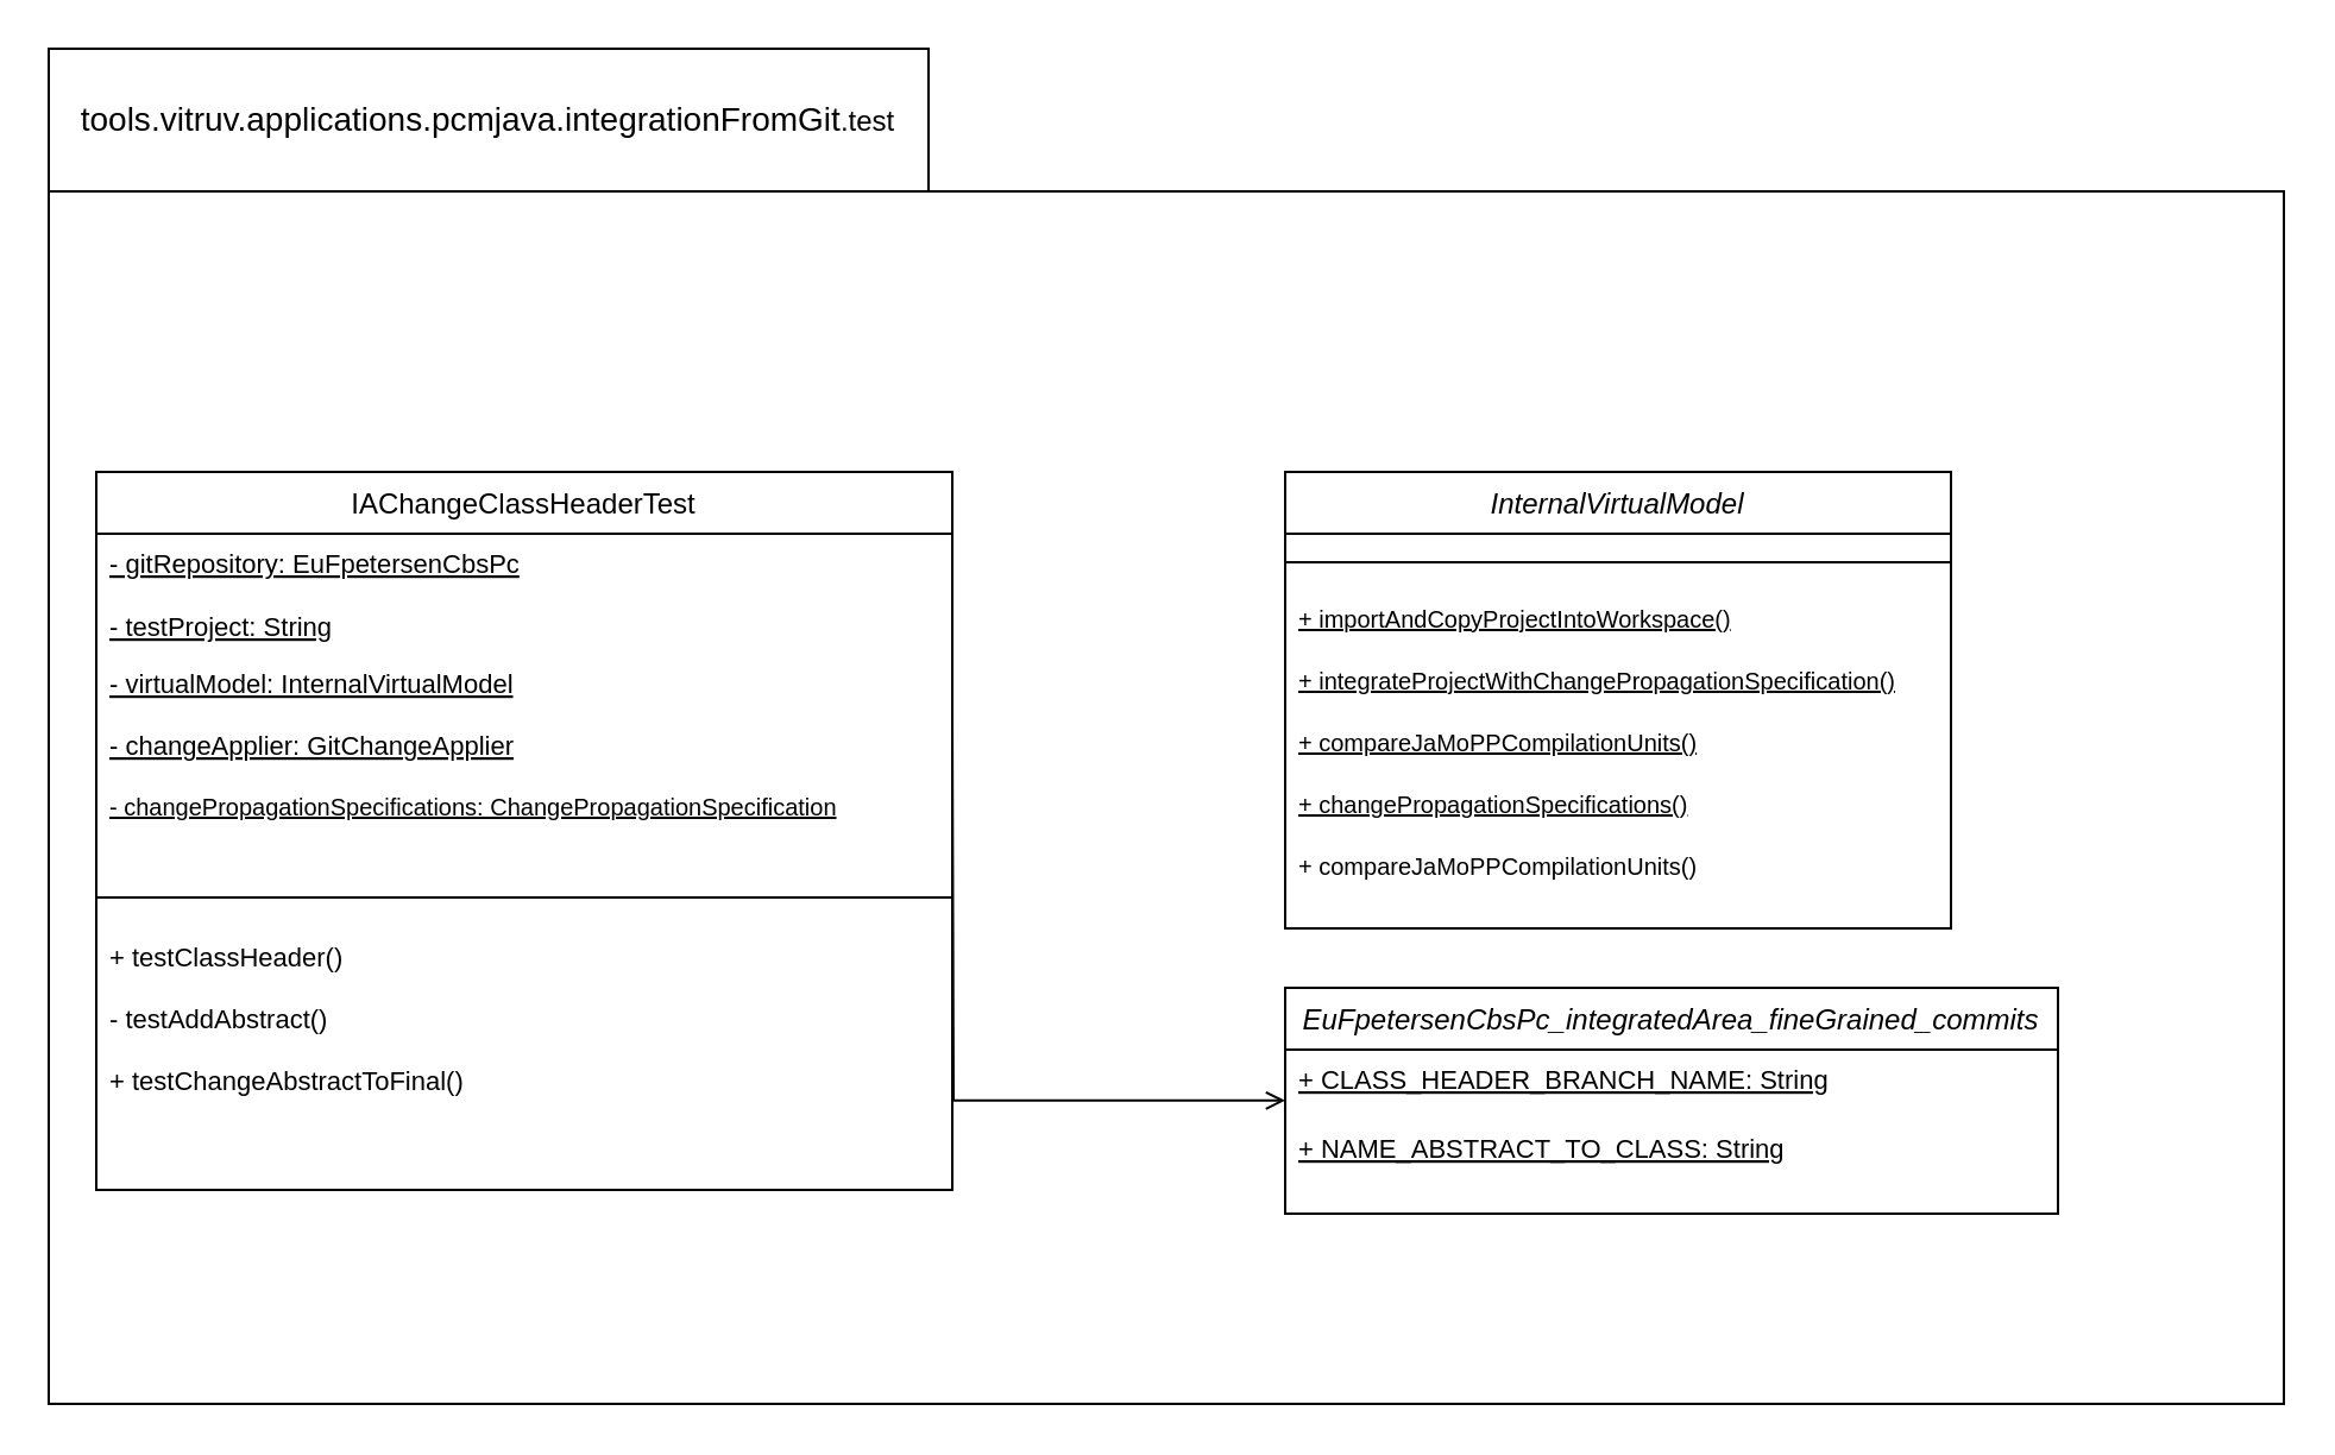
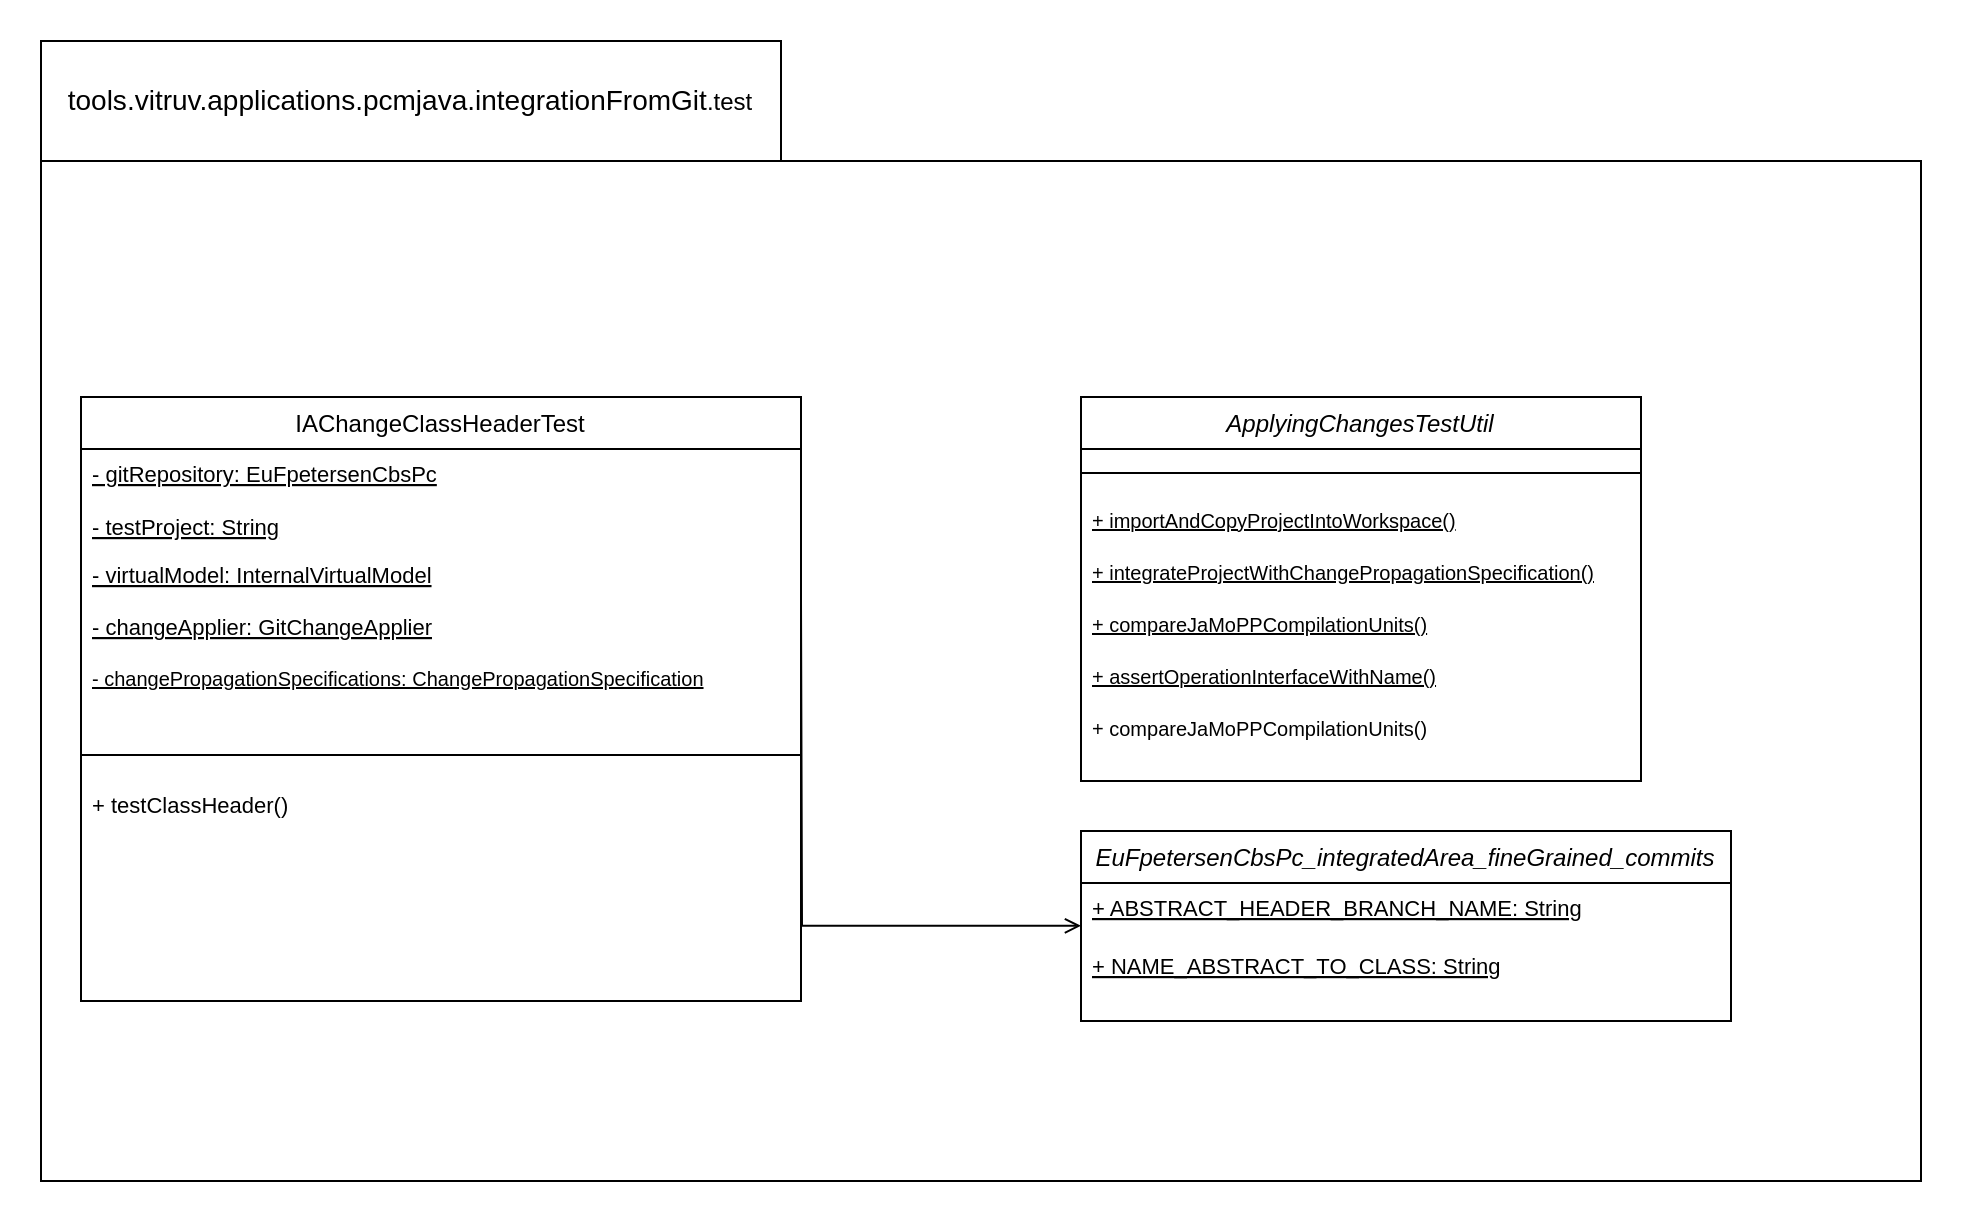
  <mxCell id="0" />
  <mxCell id="1" parent="0" />
  <mxCell id="2" value="" style="rounded=0;whiteSpace=wrap;html=1;" vertex="1" parent="1"><mxGeometry x="20" width="940" height="510" as="geometry" y="80" /></mxCell>
  <mxCell id="3" value="&lt;font style=&quot;font-size: 14px&quot;&gt;&lt;span style=&quot;color: rgb(0 , 0 , 0)&quot;&gt;tools&lt;/span&gt;&lt;span style=&quot;color: #000000&quot;&gt;.&lt;/span&gt;&lt;span style=&quot;color: rgb(0 , 0 , 0)&quot;&gt;vitruv&lt;/span&gt;&lt;span style=&quot;color: #000000&quot;&gt;.&lt;/span&gt;&lt;span style=&quot;color: rgb(0 , 0 , 0)&quot;&gt;applications&lt;/span&gt;&lt;span style=&quot;color: #000000&quot;&gt;.&lt;/span&gt;&lt;span style=&quot;color: rgb(0 , 0 , 0)&quot;&gt;pcmjava&lt;/span&gt;&lt;span style=&quot;color: #000000&quot;&gt;.&lt;/span&gt;&lt;span style=&quot;color: rgb(0 , 0 , 0)&quot;&gt;integrationFromGit&lt;/span&gt;&lt;/font&gt;.test" style="rounded=0;whiteSpace=wrap;html=1;fontStyle=0" vertex="1" parent="1"><mxGeometry x="20" y="20" width="370" height="60" as="geometry" /></mxCell>
  <mxCell id="4" value="+ compareJaMoPPCompilationUnits()" style="text;align=left;verticalAlign=top;spacingLeft=4;spacingRight=4;overflow=hidden;rotatable=0;points=[[0,0.5],[1,0.5]];portConstraint=eastwest;fontSize=10;fontStyle=4" vertex="1" parent="1"><mxGeometry x="540" y="300" width="220" height="26" as="geometry" /></mxCell>
- <mxCell id="5" value="InternalVirtualModel" style="swimlane;fontStyle=2;align=center;verticalAlign=top;childLayout=stackLayout;horizontal=1;startSize=26;horizontalStack=0;resizeParent=1;resizeLast=0;collapsible=1;marginBottom=0;rounded=0;shadow=0;strokeWidth=1;" parent="1" vertex="1"><mxGeometry x="540" y="198" width="280" height="192" as="geometry"><mxRectangle x="550" y="140" width="160" height="26" as="alternateBounds" /></mxGeometry></mxCell>
+ <mxCell id="5" value="ApplyingChangesTestUtil" style="swimlane;fontStyle=2;align=center;verticalAlign=top;childLayout=stackLayout;horizontal=1;startSize=26;horizontalStack=0;resizeParent=1;resizeLast=0;collapsible=1;marginBottom=0;rounded=0;shadow=0;strokeWidth=1;" parent="1" vertex="1"><mxGeometry x="540" y="198" width="280" height="192" as="geometry"><mxRectangle x="550" y="140" width="160" height="26" as="alternateBounds" /></mxGeometry></mxCell>
  <mxCell id="6" value="" style="line;html=1;strokeWidth=1;align=left;verticalAlign=middle;spacingTop=-1;spacingLeft=3;spacingRight=3;rotatable=0;labelPosition=right;points=[];portConstraint=eastwest;" parent="5" vertex="1"><mxGeometry y="26" width="280" height="24" as="geometry" /></mxCell>
  <mxCell id="7" value="+ importAndCopyProjectIntoWorkspace()" style="text;align=left;verticalAlign=top;spacingLeft=4;spacingRight=4;overflow=hidden;rotatable=0;points=[[0,0.5],[1,0.5]];portConstraint=eastwest;fontSize=10;fontStyle=4" parent="5" vertex="1"><mxGeometry y="50" width="280" height="26" as="geometry" /></mxCell>
  <mxCell id="8" value="+ integrateProjectWithChangePropagationSpecification()" style="text;align=left;verticalAlign=top;spacingLeft=4;spacingRight=4;overflow=hidden;rotatable=0;points=[[0,0.5],[1,0.5]];portConstraint=eastwest;fontSize=10;fontStyle=4" parent="5" vertex="1"><mxGeometry y="76" width="280" height="26" as="geometry" /></mxCell>
- <mxCell id="9" value="+ changePropagationSpecifications()" style="text;align=left;verticalAlign=top;spacingLeft=4;spacingRight=4;overflow=hidden;rotatable=0;points=[[0,0.5],[1,0.5]];portConstraint=eastwest;fontSize=10;fontStyle=4" vertex="1" parent="1"><mxGeometry x="540" y="326" width="210" height="26" as="geometry" /></mxCell>
+ <mxCell id="9" value="+ assertOperationInterfaceWithName()" style="text;align=left;verticalAlign=top;spacingLeft=4;spacingRight=4;overflow=hidden;rotatable=0;points=[[0,0.5],[1,0.5]];portConstraint=eastwest;fontSize=10;fontStyle=4" vertex="1" parent="1"><mxGeometry x="540" y="326" width="210" height="26" as="geometry" /></mxCell>
  <mxCell id="10" value="+ compareJaMoPPCompilationUnits()" style="text;align=left;verticalAlign=top;spacingLeft=4;spacingRight=4;overflow=hidden;rotatable=0;points=[[0,0.5],[1,0.5]];portConstraint=eastwest;fontSize=10;" vertex="1" parent="1"><mxGeometry x="540" y="352" width="210" height="26" as="geometry" /></mxCell>
  <mxCell id="11" value="+ NAME_ABSTRACT_TO_CLASS: String" style="text;align=left;verticalAlign=top;spacingLeft=4;spacingRight=4;overflow=hidden;rotatable=0;points=[[0,0.5],[1,0.5]];portConstraint=eastwest;fontSize=11;fontStyle=4" vertex="1" parent="1"><mxGeometry x="540" y="470" width="325" height="26" as="geometry" /></mxCell>
  <mxCell id="12" value="EuFpetersenCbsPc_integratedArea_fineGrained_commits" style="swimlane;fontStyle=2;align=center;verticalAlign=top;childLayout=stackLayout;horizontal=1;startSize=26;horizontalStack=0;resizeParent=1;resizeLast=0;collapsible=1;marginBottom=0;rounded=0;shadow=0;strokeWidth=1;" vertex="1" parent="1"><mxGeometry x="540" y="415" width="325" height="95" as="geometry"><mxRectangle x="230" y="140" width="160" height="26" as="alternateBounds" /></mxGeometry></mxCell>
- <mxCell id="13" value="+ CLASS_HEADER_BRANCH_NAME: String" style="text;align=left;verticalAlign=top;spacingLeft=4;spacingRight=4;overflow=hidden;rotatable=0;points=[[0,0.5],[1,0.5]];portConstraint=eastwest;fontSize=11;fontStyle=4" vertex="1" parent="12"><mxGeometry y="26" width="325" height="26" as="geometry" /></mxCell>
+ <mxCell id="13" value="+ ABSTRACT_HEADER_BRANCH_NAME: String" style="text;align=left;verticalAlign=top;spacingLeft=4;spacingRight=4;overflow=hidden;rotatable=0;points=[[0,0.5],[1,0.5]];portConstraint=eastwest;fontSize=11;fontStyle=4" vertex="1" parent="12"><mxGeometry y="26" width="325" height="26" as="geometry" /></mxCell>
  <mxCell id="14" value="- virtualModel: InternalVirtualModel" style="text;align=left;verticalAlign=middle;spacingLeft=4;spacingRight=4;overflow=hidden;rotatable=0;points=[[0,0.5],[1,0.5]];portConstraint=eastwest;fontSize=11;fontStyle=4" vertex="1" parent="1"><mxGeometry x="40" y="274" width="200" height="26" as="geometry" /></mxCell>
  <mxCell id="15" value="- changeApplier: GitChangeApplier" style="text;align=left;verticalAlign=middle;spacingLeft=4;spacingRight=4;overflow=hidden;rotatable=0;points=[[0,0.5],[1,0.5]];portConstraint=eastwest;fontSize=11;fontStyle=4" vertex="1" parent="1"><mxGeometry x="40" y="300" width="200" height="26" as="geometry" /></mxCell>
  <mxCell id="16" value="+ testClassHeader()" style="text;align=left;verticalAlign=middle;spacingLeft=4;spacingRight=4;overflow=hidden;rotatable=0;points=[[0,0.5],[1,0.5]];portConstraint=eastwest;fontSize=11;fontStyle=0" vertex="1" parent="1"><mxGeometry x="40" y="389" width="200" height="26" as="geometry" /></mxCell>
  <mxCell id="17" style="edgeStyle=orthogonalEdgeStyle;rounded=0;orthogonalLoop=1;jettySize=auto;html=1;entryX=0;entryY=0.824;entryDx=0;entryDy=0;entryPerimeter=0;endArrow=open;endFill=0;strokeColor=#000000;fontSize=10;fontColor=#000000;" edge="1" parent="1" target="13"><mxGeometry relative="1" as="geometry"><mxPoint x="400" y="300" as="sourcePoint" /></mxGeometry></mxCell>
  <mxCell id="18" value="- changePropagationSpecifications: ChangePropagationSpecification" style="text;align=left;verticalAlign=middle;spacingLeft=4;spacingRight=4;overflow=hidden;rotatable=0;points=[[0,0.5],[1,0.5]];portConstraint=eastwest;fontSize=10;fontStyle=4" vertex="1" parent="1"><mxGeometry x="40" y="326" width="330" height="26" as="geometry" /></mxCell>
  <mxCell id="19" value="IAChangeClassHeaderTest" style="swimlane;fontStyle=0;align=center;verticalAlign=middle;childLayout=stackLayout;horizontal=1;startSize=26;horizontalStack=0;resizeParent=1;resizeLast=0;collapsible=1;marginBottom=0;rounded=0;shadow=0;strokeWidth=1;" parent="1" vertex="1"><mxGeometry x="40" y="198" width="360" height="302" as="geometry"><mxRectangle x="230" y="140" width="160" height="26" as="alternateBounds" /></mxGeometry></mxCell>
  <mxCell id="20" value="- gitRepository: EuFpetersenCbsPc" style="text;align=left;verticalAlign=top;spacingLeft=4;spacingRight=4;overflow=hidden;rotatable=0;points=[[0,0.5],[1,0.5]];portConstraint=eastwest;fontSize=11;fontStyle=4" parent="19" vertex="1"><mxGeometry y="26" width="360" height="26" as="geometry" /></mxCell>
  <mxCell id="21" value="- testProject: String" style="text;align=left;verticalAlign=middle;spacingLeft=4;spacingRight=4;overflow=hidden;rotatable=0;points=[[0,0.5],[1,0.5]];portConstraint=eastwest;fontSize=11;fontStyle=4" parent="19" vertex="1"><mxGeometry y="52" width="360" height="26" as="geometry" /></mxCell>
  <mxCell id="22" value="" style="line;html=1;strokeWidth=1;align=left;verticalAlign=middle;spacingTop=-1;spacingLeft=3;spacingRight=3;rotatable=0;labelPosition=right;points=[];portConstraint=eastwest;" parent="19" vertex="1"><mxGeometry y="78" width="360" height="202" as="geometry" /></mxCell>
- <mxCell id="23" value="- testAddAbstract()" style="text;align=left;verticalAlign=middle;spacingLeft=4;spacingRight=4;overflow=hidden;rotatable=0;points=[[0,0.5],[1,0.5]];portConstraint=eastwest;fontSize=11;fontStyle=0" vertex="1" parent="1"><mxGeometry x="40" y="415" width="200" height="26" as="geometry" /></mxCell>
- <mxCell id="24" value="+ testChangeAbstractToFinal()" style="text;align=left;verticalAlign=middle;spacingLeft=4;spacingRight=4;overflow=hidden;rotatable=0;points=[[0,0.5],[1,0.5]];portConstraint=eastwest;fontSize=11;fontStyle=0" vertex="1" parent="1"><mxGeometry x="40" y="441" width="200" height="26" as="geometry" /></mxCell>
